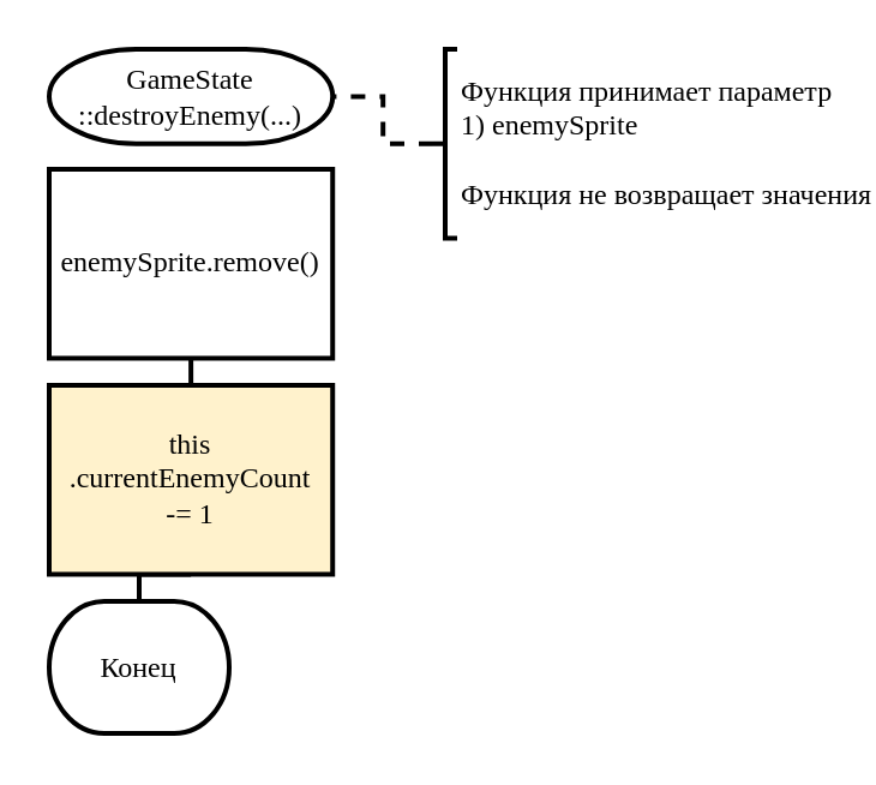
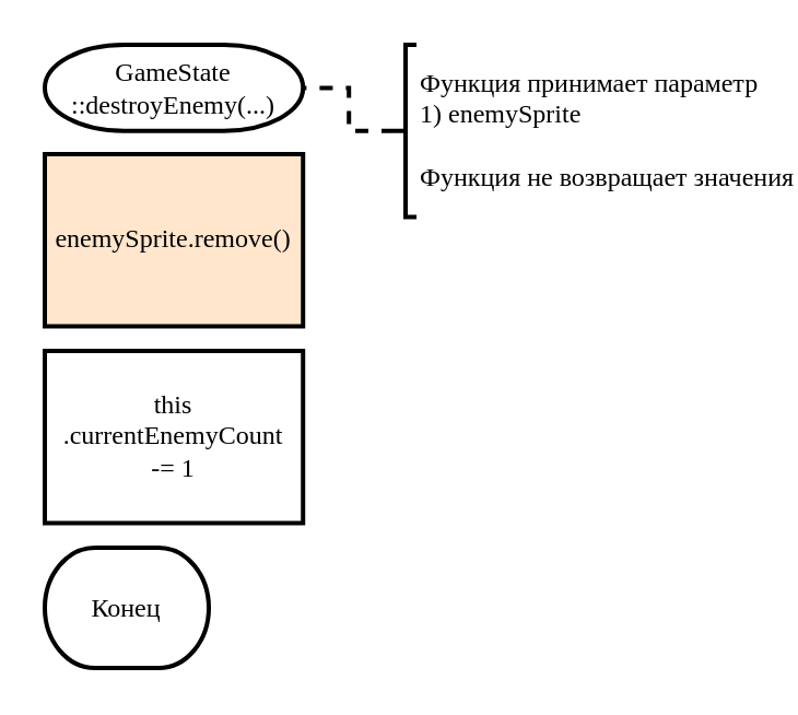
  <mxCell id="0" />
  <mxCell id="1" parent="0" />
  <mxCell id="2" value="GameState&lt;br&gt;::destroyEnemy(...)" style="strokeWidth=2;html=1;shape=mxgraph.flowchart.terminator;whiteSpace=wrap;fontFamily=Times New Roman;" vertex="1" parent="1"><mxGeometry x="20" y="20" width="118.11" height="39.37" as="geometry" /></mxCell>
- <mxCell id="3" style="edgeStyle=orthogonalEdgeStyle;rounded=0;orthogonalLoop=1;jettySize=auto;html=1;exitX=0.5;exitY=1;exitDx=0;exitDy=0;entryX=0.5;entryY=0;entryDx=0;entryDy=0;endArrow=none;endFill=0;strokeWidth=2;" edge="1" parent="1" source="4" target="7"><mxGeometry relative="1" as="geometry" /></mxCell>
- <mxCell id="4" value="enemySprite.remove()" style="rounded=0;whiteSpace=wrap;html=1;absoluteArcSize=1;arcSize=14;strokeWidth=2;fontFamily=Times New Roman;" vertex="1" parent="1"><mxGeometry x="20" y="70" width="118.11" height="78.74" as="geometry" /></mxCell>
+ <mxCell id="4" value="enemySprite.remove()" style="rounded=0;whiteSpace=wrap;html=1;absoluteArcSize=1;arcSize=14;strokeWidth=2;fontFamily=Times New Roman;fillColor=#ffe6cc;" vertex="1" parent="1"><mxGeometry x="20" y="70" width="118.11" height="78.74" as="geometry" /></mxCell>
  <mxCell id="5" value="Конец" style="strokeWidth=2;html=1;shape=mxgraph.flowchart.terminator;whiteSpace=wrap;fontFamily=Times New Roman;" vertex="1" parent="1"><mxGeometry x="20" y="250" width="75" height="55" as="geometry" /></mxCell>
- <mxCell id="6" style="edgeStyle=orthogonalEdgeStyle;rounded=0;orthogonalLoop=1;jettySize=auto;html=1;exitX=0.5;exitY=1;exitDx=0;exitDy=0;entryX=0.5;entryY=0;entryDx=0;entryDy=0;entryPerimeter=0;endArrow=none;endFill=0;strokeWidth=2;" edge="1" parent="1" source="7" target="5"><mxGeometry relative="1" as="geometry" /></mxCell>
- <mxCell id="7" value="&lt;span&gt;this&lt;/span&gt;&lt;br&gt;&lt;span&gt;.currentEnemyCount&lt;/span&gt;&lt;br&gt;&lt;span&gt;-= 1&lt;/span&gt;" style="rounded=0;whiteSpace=wrap;html=1;absoluteArcSize=1;arcSize=14;strokeWidth=2;fontFamily=Times New Roman;fillColor=#fff2cc;" vertex="1" parent="1"><mxGeometry x="20" y="160" width="118.11" height="78.74" as="geometry" /></mxCell>
+ <mxCell id="7" value="&lt;span&gt;this&lt;/span&gt;&lt;br&gt;&lt;span&gt;.currentEnemyCount&lt;/span&gt;&lt;br&gt;&lt;span&gt;-= 1&lt;/span&gt;" style="rounded=0;whiteSpace=wrap;html=1;absoluteArcSize=1;arcSize=14;strokeWidth=2;fontFamily=Times New Roman;" vertex="1" parent="1"><mxGeometry x="20" y="160" width="118.11" height="78.74" as="geometry" /></mxCell>
  <mxCell id="8" style="edgeStyle=orthogonalEdgeStyle;rounded=0;orthogonalLoop=1;jettySize=auto;html=1;exitX=0;exitY=0.5;exitDx=0;exitDy=0;exitPerimeter=0;entryX=1;entryY=0.5;entryDx=0;entryDy=0;entryPerimeter=0;endArrow=none;endFill=0;strokeWidth=2;dashed=1;" edge="1" parent="1" source="9" target="2"><mxGeometry relative="1" as="geometry" /></mxCell>
  <mxCell id="9" value="Функция принимает параметр&lt;br&gt;1) enemySprite&lt;br&gt;&lt;br&gt;Функция не возвращает значения" style="strokeWidth=2;html=1;shape=mxgraph.flowchart.annotation_2;align=left;labelPosition=right;pointerEvents=1;rounded=0;fontFamily=Times New Roman;" vertex="1" parent="1"><mxGeometry x="180" y="20" width="10" height="78.74" as="geometry" /></mxCell>
